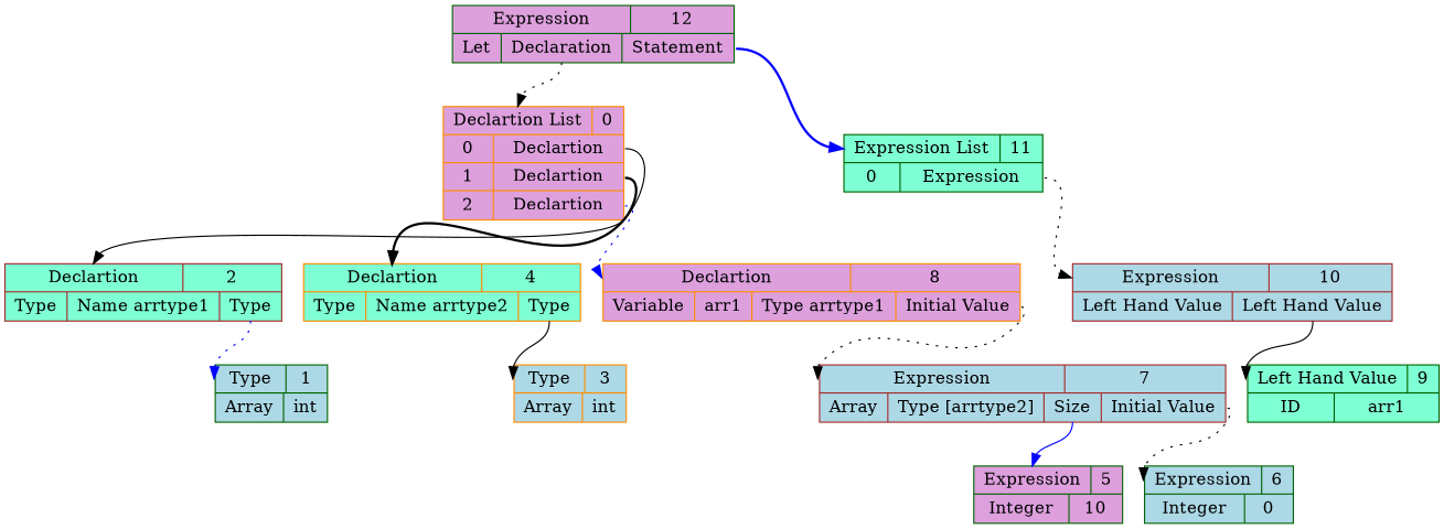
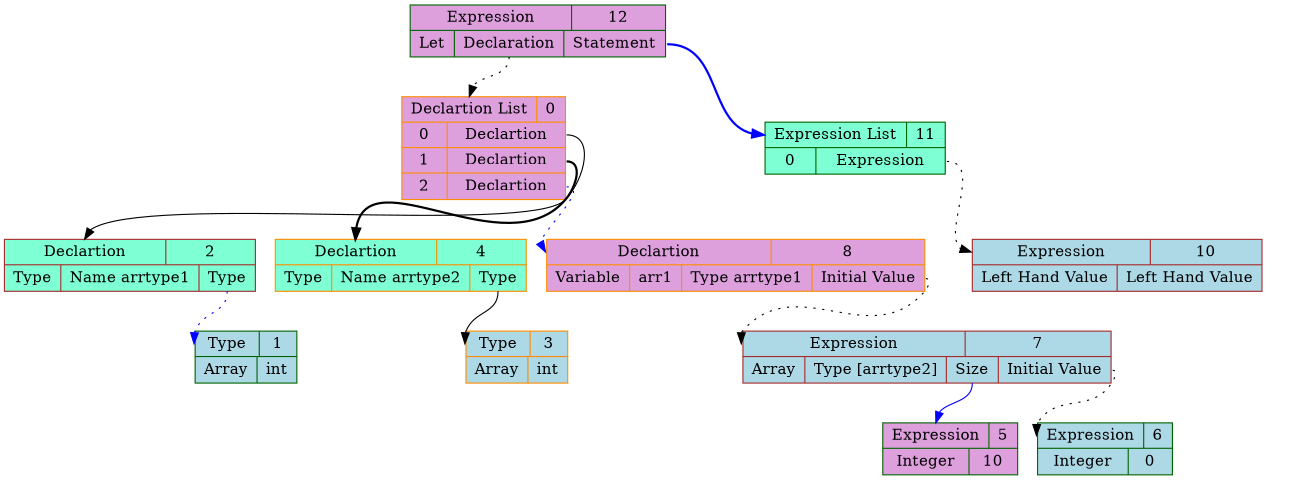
  digraph {
    node [shape=record style=filled fillcolor=lightblue color=darkgreen]
    edge [headport=ptr tailport=pos0 color=black style=dotted]
    n1 [label="{ { <ptr> Expression | 12 } |{ Let | <dec> Declaration | <stmt> Statement } } " fillcolor=plum]
    n2 [label="{ { <ptr> Declartion List | 0 } | { 0 | <pos0> Declartion }| { 1 | <pos1> Declartion }| { 2 | <pos2> Declartion } }" fillcolor=plum color=darkorange]
    n3 [label="{ { <ptr> Expression List | 11 } | { 0 | <pos0> Expression } }" fillcolor=aquamarine]
    n4 [label="{ { <ptr> Declartion | 2 } | {Type | Name arrtype1 | <ty> Type } }" fillcolor=aquamarine color=brown]
    n5 [label="{ { <ptr> Type | 1 } | { Array | int } } "]
    n6 [label="{ { <ptr> Declartion | 4 } | {Type | Name arrtype2 | <ty> Type } }" fillcolor=aquamarine color=darkorange]
    n7 [label="{ { <ptr> Declartion | 8 } | {Variable | arr1 | Type arrtype1 | <initval> Initial Value } }" fillcolor=plum color=darkorange]
    n8 [label="{ { <ptr> Type | 3 } | { Array | int } } " color=darkorange]
    n9 [label="{ { <ptr> Expression | 7 } |{ Array | Type [arrtype2] | <sz> Size | <ival> Initial Value} } " color=brown]
    n10 [label="{ { <ptr> Expression | 5 } |{ Integer | 10 } }" fillcolor=plum]
    n11 [label="{ { <ptr> Expression | 6 } |{ Integer | 0 } }"]
    n12 [label="{ { <ptr> Expression | 10 } |{ Left Hand Value | <lval> Left Hand Value} }" color=brown]
-   n13 [label="{ { <ptr> Left Hand Value | 9 } | { ID | arr1 } } " fillcolor=aquamarine]
    n1 -> n2 [tailport=dec]
    n1 -> n3 [tailport=stmt color=blue style=bold]
    n2 -> n4 [style=solid]
    n2 -> n6 [tailport=pos1 style=bold]
    n2 -> n7 [tailport=pos2 color=blue]
    n3 -> n12
    n4 -> n5 [tailport=ty color=blue]
    n6 -> n8 [tailport=ty style=solid]
    n7 -> n9 [tailport=initval]
    n9 -> n10 [tailport=sz color=blue style=solid]
    n9 -> n11 [tailport=ival]
-   n12 -> n13 [tailport=lval style=solid]
  }
